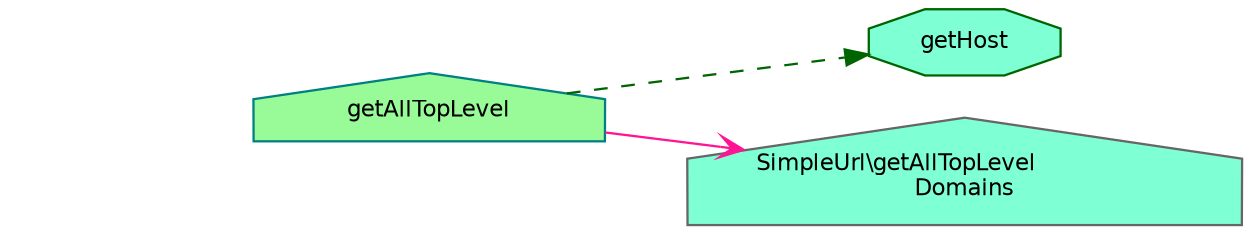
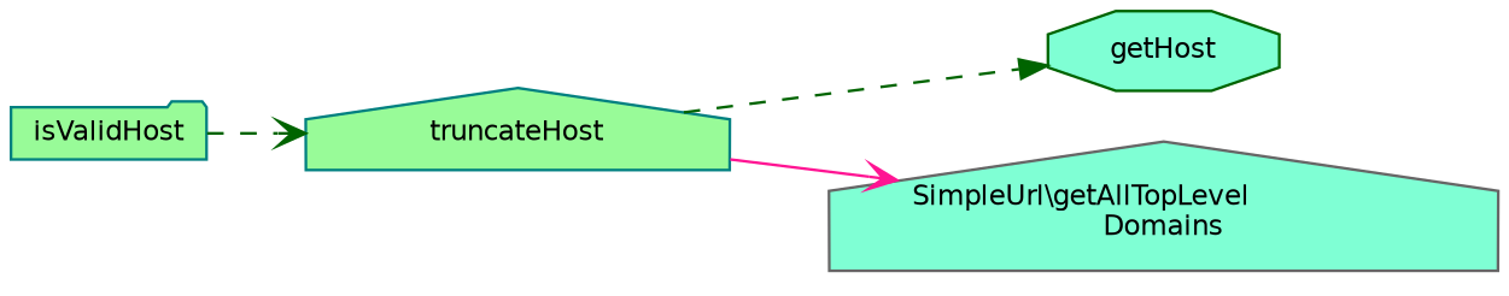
  digraph {
    fontname="DejaVu Sans"
    rankdir=LR
    node [color=teal fillcolor=palegreen fontname="DejaVu Sans" fontsize=10 shape=house style=filled]
    edge [arrowhead=vee color=darkgreen fontname="DejaVu Sans" fontsize=10 labelfontname=Helvetica labelfontsize=10 style=dashed]
-   n2 [height=0.2 label=getAllTopLevel width=0.4]
+   n1 [fontcolor=black height=0.2 label=isValidHost shape=folder width=0.4]
+   n2 [height=0.2 label=truncateHost width=0.4]
    n3 [color=darkgreen fillcolor=aquamarine height=0.2 label=getHost shape=octagon width=0.4]
    n4 [color=gray40 fillcolor=aquamarine height=0.2 label="SimpleUrl\\getAllTopLevel\lDomains" width=0.4]
+   n1 -> n2
    n2 -> n3 [arrowhead=normal]
    n2 -> n4 [color=deeppink style=solid]
  }
